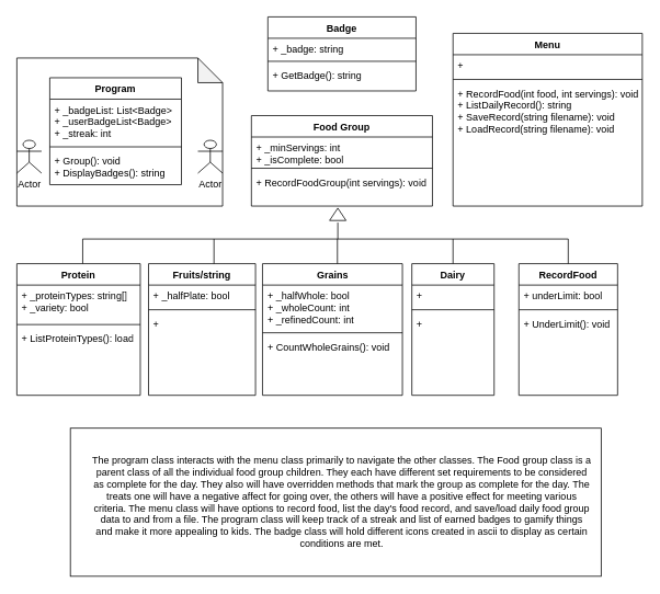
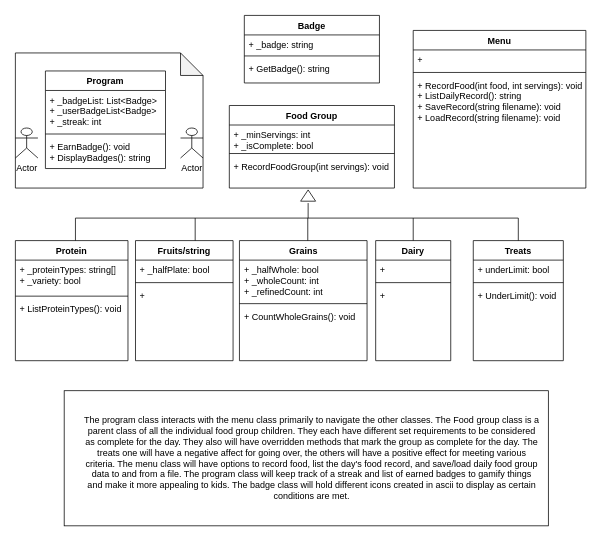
  <mxCell id="0" />
  <mxCell id="1" parent="0" />
  <mxCell id="2" value="" style="shape=note;whiteSpace=wrap;html=1;backgroundOutline=1;darkOpacity=0.05;" vertex="1" parent="1"><mxGeometry x="20" y="70" width="250" height="180" as="geometry" /></mxCell>
  <mxCell id="3" value="Program" style="swimlane;fontStyle=1;align=center;verticalAlign=top;childLayout=stackLayout;horizontal=1;startSize=26;horizontalStack=0;resizeParent=1;resizeParentMax=0;resizeLast=0;collapsible=1;marginBottom=0;whiteSpace=wrap;html=1;" vertex="1" parent="1"><mxGeometry x="60" y="94" width="160" height="130" as="geometry" /></mxCell>
  <mxCell id="4" value="+ _badgeList: List&amp;lt;Badge&amp;gt;&lt;div&gt;+ _userBadgeList&amp;lt;Badge&amp;gt;&lt;/div&gt;&lt;div&gt;+ _streak: int&lt;/div&gt;" style="text;strokeColor=none;fillColor=none;align=left;verticalAlign=top;spacingLeft=4;spacingRight=4;overflow=hidden;rotatable=0;points=[[0,0.5],[1,0.5]];portConstraint=eastwest;whiteSpace=wrap;html=1;" vertex="1" parent="3"><mxGeometry y="26" width="160" height="54" as="geometry" /></mxCell>
  <mxCell id="5" value="" style="line;strokeWidth=1;fillColor=none;align=left;verticalAlign=middle;spacingTop=-1;spacingLeft=3;spacingRight=3;rotatable=0;labelPosition=right;points=[];portConstraint=eastwest;strokeColor=inherit;" vertex="1" parent="3"><mxGeometry y="80" width="160" height="8" as="geometry" /></mxCell>
- <mxCell id="6" value="+ Group(): void&lt;div&gt;+ DisplayBadges(): string&lt;/div&gt;" style="text;strokeColor=none;fillColor=none;align=left;verticalAlign=top;spacingLeft=4;spacingRight=4;overflow=hidden;rotatable=0;points=[[0,0.5],[1,0.5]];portConstraint=eastwest;whiteSpace=wrap;html=1;" vertex="1" parent="3"><mxGeometry y="88" width="160" height="42" as="geometry" /></mxCell>
+ <mxCell id="6" value="+ EarnBadge(): void&lt;div&gt;+ DisplayBadges(): string&lt;/div&gt;" style="text;strokeColor=none;fillColor=none;align=left;verticalAlign=top;spacingLeft=4;spacingRight=4;overflow=hidden;rotatable=0;points=[[0,0.5],[1,0.5]];portConstraint=eastwest;whiteSpace=wrap;html=1;" vertex="1" parent="3"><mxGeometry y="88" width="160" height="42" as="geometry" /></mxCell>
  <mxCell id="7" value="Food Group" style="swimlane;fontStyle=1;align=center;verticalAlign=top;childLayout=stackLayout;horizontal=1;startSize=26;horizontalStack=0;resizeParent=1;resizeParentMax=0;resizeLast=0;collapsible=1;marginBottom=0;whiteSpace=wrap;html=1;" vertex="1" parent="1"><mxGeometry x="305" y="140" width="220" height="110" as="geometry" /></mxCell>
  <mxCell id="8" value="+ _minServings: int&lt;div&gt;+ _isComplete: bool&lt;/div&gt;" style="text;strokeColor=none;fillColor=none;align=left;verticalAlign=top;spacingLeft=4;spacingRight=4;overflow=hidden;rotatable=0;points=[[0,0.5],[1,0.5]];portConstraint=eastwest;whiteSpace=wrap;html=1;" vertex="1" parent="7"><mxGeometry y="26" width="220" height="34" as="geometry" /></mxCell>
  <mxCell id="9" value="" style="line;strokeWidth=1;fillColor=none;align=left;verticalAlign=middle;spacingTop=-1;spacingLeft=3;spacingRight=3;rotatable=0;labelPosition=right;points=[];portConstraint=eastwest;strokeColor=inherit;" vertex="1" parent="7"><mxGeometry y="60" width="220" height="8" as="geometry" /></mxCell>
  <mxCell id="10" value="+ RecordFoodGroup(int servings): void" style="text;strokeColor=none;fillColor=none;align=left;verticalAlign=top;spacingLeft=4;spacingRight=4;overflow=hidden;rotatable=0;points=[[0,0.5],[1,0.5]];portConstraint=eastwest;whiteSpace=wrap;html=1;" vertex="1" parent="7"><mxGeometry y="68" width="220" height="42" as="geometry" /></mxCell>
  <mxCell id="11" value="Fruits/string" style="swimlane;fontStyle=1;align=center;verticalAlign=top;childLayout=stackLayout;horizontal=1;startSize=26;horizontalStack=0;resizeParent=1;resizeParentMax=0;resizeLast=0;collapsible=1;marginBottom=0;whiteSpace=wrap;html=1;" vertex="1" parent="1"><mxGeometry x="180" y="320" width="130" height="160" as="geometry" /></mxCell>
  <mxCell id="12" value="+ _halfPlate: bool" style="text;strokeColor=none;fillColor=none;align=left;verticalAlign=top;spacingLeft=4;spacingRight=4;overflow=hidden;rotatable=0;points=[[0,0.5],[1,0.5]];portConstraint=eastwest;whiteSpace=wrap;html=1;" vertex="1" parent="11"><mxGeometry y="26" width="130" height="26" as="geometry" /></mxCell>
  <mxCell id="13" value="" style="line;strokeWidth=1;fillColor=none;align=left;verticalAlign=middle;spacingTop=-1;spacingLeft=3;spacingRight=3;rotatable=0;labelPosition=right;points=[];portConstraint=eastwest;strokeColor=inherit;" vertex="1" parent="11"><mxGeometry y="52" width="130" height="8" as="geometry" /></mxCell>
  <mxCell id="14" value="+&amp;nbsp;" style="text;strokeColor=none;fillColor=none;align=left;verticalAlign=top;spacingLeft=4;spacingRight=4;overflow=hidden;rotatable=0;points=[[0,0.5],[1,0.5]];portConstraint=eastwest;whiteSpace=wrap;html=1;" vertex="1" parent="11"><mxGeometry y="60" width="130" height="100" as="geometry" /></mxCell>
  <mxCell id="15" value="Actor" style="shape=umlActor;verticalLabelPosition=bottom;verticalAlign=top;html=1;outlineConnect=0;" vertex="1" parent="1"><mxGeometry x="20" y="170" width="30" height="40" as="geometry" /></mxCell>
  <mxCell id="16" value="Actor" style="shape=umlActor;verticalLabelPosition=bottom;verticalAlign=top;html=1;outlineConnect=0;" vertex="1" parent="1"><mxGeometry x="240" y="170" width="30" height="40" as="geometry" /></mxCell>
  <mxCell id="17" value="Grains" style="swimlane;fontStyle=1;align=center;verticalAlign=top;childLayout=stackLayout;horizontal=1;startSize=26;horizontalStack=0;resizeParent=1;resizeParentMax=0;resizeLast=0;collapsible=1;marginBottom=0;whiteSpace=wrap;html=1;" vertex="1" parent="1"><mxGeometry x="318.5" y="320" width="170" height="160" as="geometry" /></mxCell>
  <mxCell id="18" value="+ _halfWhole: bool&lt;div&gt;+ _wholeCount: int&lt;/div&gt;&lt;div&gt;+ _refinedCount: int&lt;/div&gt;" style="text;strokeColor=none;fillColor=none;align=left;verticalAlign=top;spacingLeft=4;spacingRight=4;overflow=hidden;rotatable=0;points=[[0,0.5],[1,0.5]];portConstraint=eastwest;whiteSpace=wrap;html=1;" vertex="1" parent="17"><mxGeometry y="26" width="170" height="54" as="geometry" /></mxCell>
  <mxCell id="19" value="" style="line;strokeWidth=1;fillColor=none;align=left;verticalAlign=middle;spacingTop=-1;spacingLeft=3;spacingRight=3;rotatable=0;labelPosition=right;points=[];portConstraint=eastwest;strokeColor=inherit;" vertex="1" parent="17"><mxGeometry y="80" width="170" height="8" as="geometry" /></mxCell>
  <mxCell id="20" value="+ CountWholeGrains(): void&amp;nbsp;" style="text;strokeColor=none;fillColor=none;align=left;verticalAlign=top;spacingLeft=4;spacingRight=4;overflow=hidden;rotatable=0;points=[[0,0.5],[1,0.5]];portConstraint=eastwest;whiteSpace=wrap;html=1;" vertex="1" parent="17"><mxGeometry y="88" width="170" height="72" as="geometry" /></mxCell>
  <mxCell id="21" value="Dairy" style="swimlane;fontStyle=1;align=center;verticalAlign=top;childLayout=stackLayout;horizontal=1;startSize=26;horizontalStack=0;resizeParent=1;resizeParentMax=0;resizeLast=0;collapsible=1;marginBottom=0;whiteSpace=wrap;html=1;" vertex="1" parent="1"><mxGeometry x="500" y="320" width="100" height="160" as="geometry" /></mxCell>
  <mxCell id="22" value="+&amp;nbsp;" style="text;strokeColor=none;fillColor=none;align=left;verticalAlign=top;spacingLeft=4;spacingRight=4;overflow=hidden;rotatable=0;points=[[0,0.5],[1,0.5]];portConstraint=eastwest;whiteSpace=wrap;html=1;" vertex="1" parent="21"><mxGeometry y="26" width="100" height="26" as="geometry" /></mxCell>
  <mxCell id="23" value="" style="line;strokeWidth=1;fillColor=none;align=left;verticalAlign=middle;spacingTop=-1;spacingLeft=3;spacingRight=3;rotatable=0;labelPosition=right;points=[];portConstraint=eastwest;strokeColor=inherit;" vertex="1" parent="21"><mxGeometry y="52" width="100" height="8" as="geometry" /></mxCell>
  <mxCell id="24" value="+" style="text;strokeColor=none;fillColor=none;align=left;verticalAlign=top;spacingLeft=4;spacingRight=4;overflow=hidden;rotatable=0;points=[[0,0.5],[1,0.5]];portConstraint=eastwest;whiteSpace=wrap;html=1;" vertex="1" parent="21"><mxGeometry y="60" width="100" height="100" as="geometry" /></mxCell>
  <mxCell id="25" value="Protein" style="swimlane;fontStyle=1;align=center;verticalAlign=top;childLayout=stackLayout;horizontal=1;startSize=26;horizontalStack=0;resizeParent=1;resizeParentMax=0;resizeLast=0;collapsible=1;marginBottom=0;whiteSpace=wrap;html=1;" vertex="1" parent="1"><mxGeometry x="20" y="320" width="150" height="160" as="geometry" /></mxCell>
  <mxCell id="26" value="+ _proteinTypes: string[]&lt;div&gt;+ _variety: bool&lt;/div&gt;" style="text;strokeColor=none;fillColor=none;align=left;verticalAlign=top;spacingLeft=4;spacingRight=4;overflow=hidden;rotatable=0;points=[[0,0.5],[1,0.5]];portConstraint=eastwest;whiteSpace=wrap;html=1;" vertex="1" parent="25"><mxGeometry y="26" width="150" height="44" as="geometry" /></mxCell>
  <mxCell id="27" value="" style="line;strokeWidth=1;fillColor=none;align=left;verticalAlign=middle;spacingTop=-1;spacingLeft=3;spacingRight=3;rotatable=0;labelPosition=right;points=[];portConstraint=eastwest;strokeColor=inherit;" vertex="1" parent="25"><mxGeometry y="70" width="150" height="8" as="geometry" /></mxCell>
- <mxCell id="28" value="+ ListProteinTypes(): load" style="text;strokeColor=none;fillColor=none;align=left;verticalAlign=top;spacingLeft=4;spacingRight=4;overflow=hidden;rotatable=0;points=[[0,0.5],[1,0.5]];portConstraint=eastwest;whiteSpace=wrap;html=1;" vertex="1" parent="25"><mxGeometry y="78" width="150" height="82" as="geometry" /></mxCell>
- <mxCell id="29" value="RecordFood" style="swimlane;fontStyle=1;align=center;verticalAlign=top;childLayout=stackLayout;horizontal=1;startSize=26;horizontalStack=0;resizeParent=1;resizeParentMax=0;resizeLast=0;collapsible=1;marginBottom=0;whiteSpace=wrap;html=1;" vertex="1" parent="1"><mxGeometry x="630" y="320" width="120" height="160" as="geometry" /></mxCell>
+ <mxCell id="28" value="+ ListProteinTypes(): void" style="text;strokeColor=none;fillColor=none;align=left;verticalAlign=top;spacingLeft=4;spacingRight=4;overflow=hidden;rotatable=0;points=[[0,0.5],[1,0.5]];portConstraint=eastwest;whiteSpace=wrap;html=1;" vertex="1" parent="25"><mxGeometry y="78" width="150" height="82" as="geometry" /></mxCell>
+ <mxCell id="29" value="Treats" style="swimlane;fontStyle=1;align=center;verticalAlign=top;childLayout=stackLayout;horizontal=1;startSize=26;horizontalStack=0;resizeParent=1;resizeParentMax=0;resizeLast=0;collapsible=1;marginBottom=0;whiteSpace=wrap;html=1;" vertex="1" parent="1"><mxGeometry x="630" y="320" width="120" height="160" as="geometry" /></mxCell>
  <mxCell id="30" value="+ underLimit: bool" style="text;strokeColor=none;fillColor=none;align=left;verticalAlign=top;spacingLeft=4;spacingRight=4;overflow=hidden;rotatable=0;points=[[0,0.5],[1,0.5]];portConstraint=eastwest;whiteSpace=wrap;html=1;" vertex="1" parent="29"><mxGeometry y="26" width="120" height="26" as="geometry" /></mxCell>
  <mxCell id="31" value="" style="line;strokeWidth=1;fillColor=none;align=left;verticalAlign=middle;spacingTop=-1;spacingLeft=3;spacingRight=3;rotatable=0;labelPosition=right;points=[];portConstraint=eastwest;strokeColor=inherit;" vertex="1" parent="29"><mxGeometry y="52" width="120" height="8" as="geometry" /></mxCell>
  <mxCell id="32" value="+ UnderLimit(): void&amp;nbsp;" style="text;strokeColor=none;fillColor=none;align=left;verticalAlign=top;spacingLeft=4;spacingRight=4;overflow=hidden;rotatable=0;points=[[0,0.5],[1,0.5]];portConstraint=eastwest;whiteSpace=wrap;html=1;" vertex="1" parent="29"><mxGeometry y="60" width="120" height="100" as="geometry" /></mxCell>
  <mxCell id="33" value="Menu" style="swimlane;fontStyle=1;align=center;verticalAlign=top;childLayout=stackLayout;horizontal=1;startSize=26;horizontalStack=0;resizeParent=1;resizeParentMax=0;resizeLast=0;collapsible=1;marginBottom=0;whiteSpace=wrap;html=1;" vertex="1" parent="1"><mxGeometry x="550" y="40" width="230" height="210" as="geometry" /></mxCell>
  <mxCell id="34" value="+&amp;nbsp;" style="text;strokeColor=none;fillColor=none;align=left;verticalAlign=top;spacingLeft=4;spacingRight=4;overflow=hidden;rotatable=0;points=[[0,0.5],[1,0.5]];portConstraint=eastwest;whiteSpace=wrap;html=1;" vertex="1" parent="33"><mxGeometry y="26" width="230" height="26" as="geometry" /></mxCell>
  <mxCell id="35" value="" style="line;strokeWidth=1;fillColor=none;align=left;verticalAlign=middle;spacingTop=-1;spacingLeft=3;spacingRight=3;rotatable=0;labelPosition=right;points=[];portConstraint=eastwest;strokeColor=inherit;" vertex="1" parent="33"><mxGeometry y="52" width="230" height="8" as="geometry" /></mxCell>
  <mxCell id="36" value="+ RecordFood(int food, int servings): void&lt;div&gt;+ ListDailyRecord(): string&lt;/div&gt;&lt;div&gt;+ SaveRecord(string filename): void&lt;/div&gt;&lt;div&gt;+ LoadRecord(string filename): void&lt;/div&gt;" style="text;strokeColor=none;fillColor=none;align=left;verticalAlign=top;spacingLeft=4;spacingRight=4;overflow=hidden;rotatable=0;points=[[0,0.5],[1,0.5]];portConstraint=eastwest;whiteSpace=wrap;html=1;" vertex="1" parent="33"><mxGeometry y="60" width="230" height="150" as="geometry" /></mxCell>
  <mxCell id="37" value="" style="triangle;whiteSpace=wrap;html=1;rotation=-90;" vertex="1" parent="1"><mxGeometry x="402.5" y="250" width="15" height="20" as="geometry" /></mxCell>
  <mxCell id="38" value="" style="endArrow=none;html=1;rounded=0;" edge="1" parent="1"><mxGeometry width="50" height="50" relative="1" as="geometry"><mxPoint x="100" y="290" as="sourcePoint" /><mxPoint x="690" y="290" as="targetPoint" /></mxGeometry></mxCell>
  <mxCell id="39" value="" style="endArrow=none;html=1;rounded=0;exitX=0.5;exitY=0;exitDx=0;exitDy=0;" edge="1" parent="1" source="21"><mxGeometry width="50" height="50" relative="1" as="geometry"><mxPoint x="520" y="370" as="sourcePoint" /><mxPoint x="550" y="290" as="targetPoint" /></mxGeometry></mxCell>
  <mxCell id="40" value="" style="endArrow=none;html=1;rounded=0;exitX=0.5;exitY=0;exitDx=0;exitDy=0;" edge="1" parent="1"><mxGeometry width="50" height="50" relative="1" as="geometry"><mxPoint x="690" y="320" as="sourcePoint" /><mxPoint x="690" y="290" as="targetPoint" /></mxGeometry></mxCell>
  <mxCell id="41" value="" style="endArrow=none;html=1;rounded=0;exitX=0.5;exitY=0;exitDx=0;exitDy=0;" edge="1" parent="1"><mxGeometry width="50" height="50" relative="1" as="geometry"><mxPoint x="409.52" y="320" as="sourcePoint" /><mxPoint x="409.52" y="290" as="targetPoint" /></mxGeometry></mxCell>
  <mxCell id="42" value="" style="endArrow=none;html=1;rounded=0;exitX=0.5;exitY=0;exitDx=0;exitDy=0;" edge="1" parent="1"><mxGeometry width="50" height="50" relative="1" as="geometry"><mxPoint x="259.52" y="320" as="sourcePoint" /><mxPoint x="259.52" y="290" as="targetPoint" /></mxGeometry></mxCell>
  <mxCell id="43" value="" style="endArrow=none;html=1;rounded=0;exitX=0.5;exitY=0;exitDx=0;exitDy=0;" edge="1" parent="1"><mxGeometry width="50" height="50" relative="1" as="geometry"><mxPoint x="100" y="320" as="sourcePoint" /><mxPoint x="100" y="290" as="targetPoint" /></mxGeometry></mxCell>
  <mxCell id="44" value="" style="endArrow=none;html=1;rounded=0;" edge="1" parent="1"><mxGeometry width="50" height="50" relative="1" as="geometry"><mxPoint x="410" y="290" as="sourcePoint" /><mxPoint x="410" y="270" as="targetPoint" /></mxGeometry></mxCell>
  <mxCell id="45" value="" style="rounded=0;whiteSpace=wrap;html=1;" vertex="1" parent="1"><mxGeometry x="85" y="520" width="645" height="180" as="geometry" /></mxCell>
  <mxCell id="46" value="The program class interacts with the menu class primarily to navigate the other classes. The Food group class is a parent class of all the individual food group children. They each have different set requirements to be considered as complete for the day. They also will have overridden methods that mark the group as complete for the day. The treats one will have a negative affect for going over, the others will have a positive effect for meeting various criteria. The menu class will have options to record food, list the day's food record, and save/load daily food group data to and from a file. The program class will keep track of a streak and list of earned badges to gamify things and make it more appealing to kids. The badge class will hold different icons created in ascii to display as certain conditions are met." style="text;html=1;align=center;verticalAlign=middle;whiteSpace=wrap;rounded=0;" vertex="1" parent="1"><mxGeometry x="110" y="540" width="610" height="140" as="geometry" /></mxCell>
  <mxCell id="47" value="Badge" style="swimlane;fontStyle=1;align=center;verticalAlign=top;childLayout=stackLayout;horizontal=1;startSize=26;horizontalStack=0;resizeParent=1;resizeParentMax=0;resizeLast=0;collapsible=1;marginBottom=0;whiteSpace=wrap;html=1;" vertex="1" parent="1"><mxGeometry x="325" y="20" width="180" height="90" as="geometry" /></mxCell>
  <mxCell id="48" value="+ _badge: string" style="text;strokeColor=none;fillColor=none;align=left;verticalAlign=top;spacingLeft=4;spacingRight=4;overflow=hidden;rotatable=0;points=[[0,0.5],[1,0.5]];portConstraint=eastwest;whiteSpace=wrap;html=1;" vertex="1" parent="47"><mxGeometry y="26" width="180" height="24" as="geometry" /></mxCell>
  <mxCell id="49" value="" style="line;strokeWidth=1;fillColor=none;align=left;verticalAlign=middle;spacingTop=-1;spacingLeft=3;spacingRight=3;rotatable=0;labelPosition=right;points=[];portConstraint=eastwest;strokeColor=inherit;" vertex="1" parent="47"><mxGeometry y="50" width="180" height="8" as="geometry" /></mxCell>
  <mxCell id="50" value="+ GetBadge(): string" style="text;strokeColor=none;fillColor=none;align=left;verticalAlign=top;spacingLeft=4;spacingRight=4;overflow=hidden;rotatable=0;points=[[0,0.5],[1,0.5]];portConstraint=eastwest;whiteSpace=wrap;html=1;" vertex="1" parent="47"><mxGeometry y="58" width="180" height="32" as="geometry" /></mxCell>
